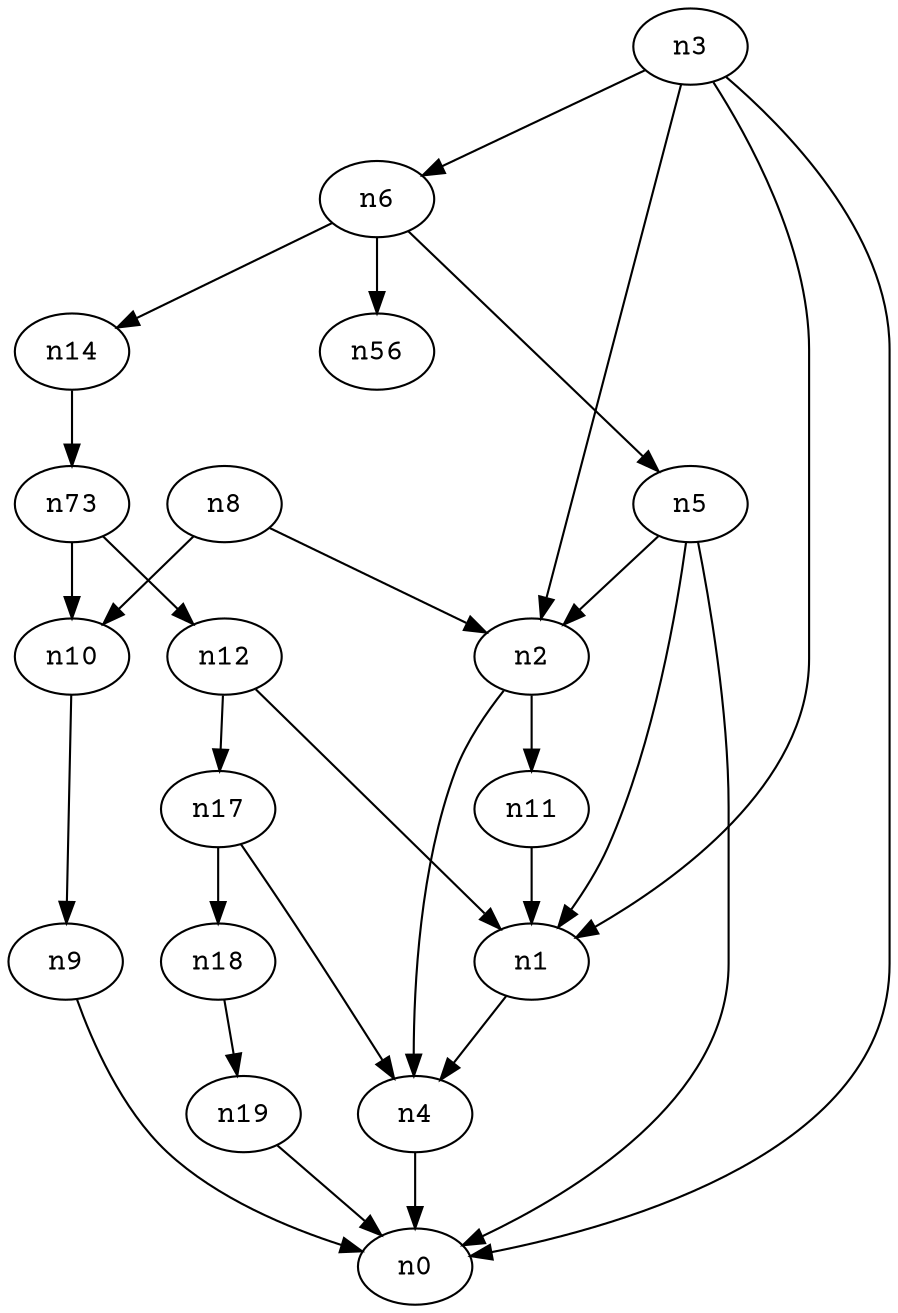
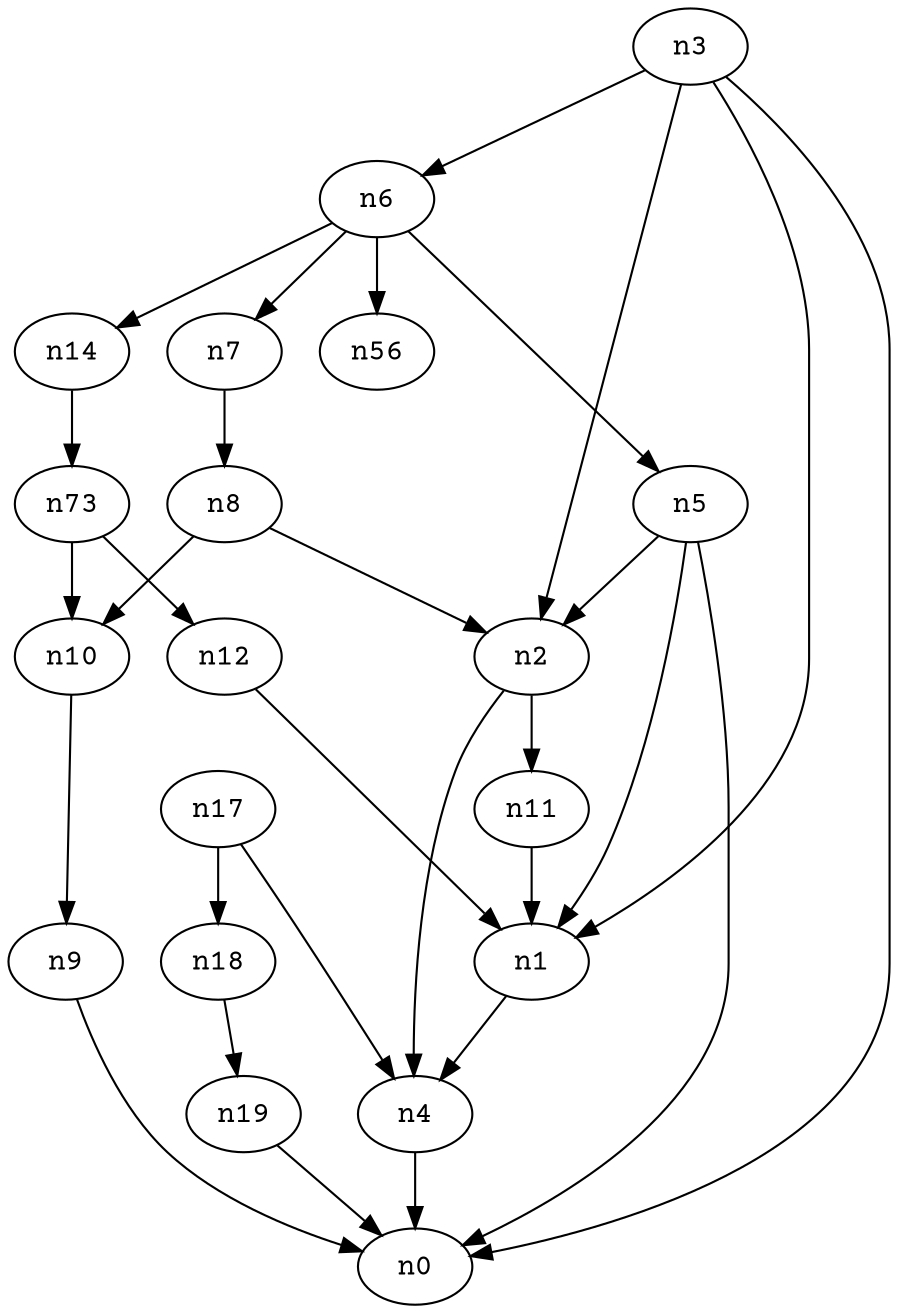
  digraph {
    fontname="Courier Prime"
    node [fontname="Courier Prime"]
    edge [fontname="Courier Prime"]
    n1
    n4
    n0
    n18
    n19
    n2
    n11
    n3
    n6
    n5
+   n7
    n14
    n16 [label=n56]
    n8
    n13 [label=n73]
    n10
    n12
    n9
    n17
    n1 -> n4
    n4 -> n0
    n18 -> n19
    n19 -> n0
    n2 -> n4
    n2 -> n11
    n11 -> n1
    n3 -> n1
    n3 -> n0
    n3 -> n2
    n3 -> n6
    n6 -> n5
+   n6 -> n7
    n6 -> n14
    n6 -> n16
    n5 -> n1
    n5 -> n0
    n5 -> n2
+   n7 -> n8
    n14 -> n13
    n8 -> n2
    n8 -> n10
    n13 -> n10
    n13 -> n12
    n10 -> n9
    n12 -> n1
-   n12 -> n17
    n9 -> n0
    n17 -> n4
    n17 -> n18
  }
